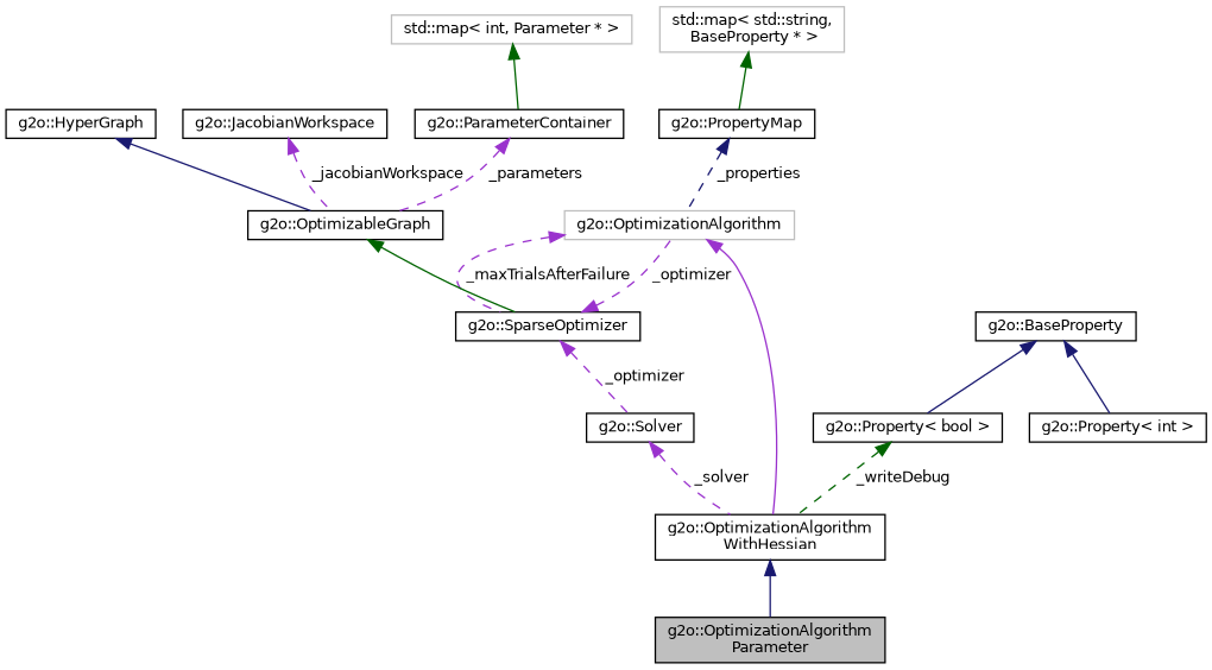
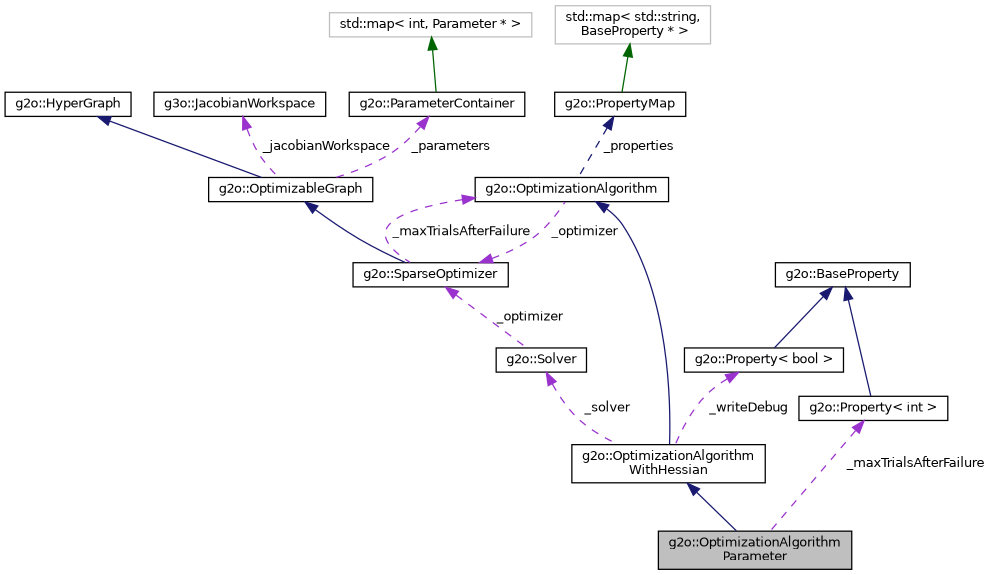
  digraph {
    node [color=black fillcolor=white fontname=Helvetica fontsize=10 shape=record style=filled]
    edge [color=darkorchid3 dir=back fontname=Helvetica fontsize=10 labelfontname=Helvetica labelfontsize=10 style=dashed]
    n1 [fillcolor=grey75 fontcolor=black height=0.2 label="g2o::OptimizationAlgorithm\lParameter" width=0.4]
    n2 [height=0.2 label="g2o::OptimizationAlgorithm\lWithHessian" width=0.4]
-   n3 [color=grey75 height=0.2 label="g2o::OptimizationAlgorithm" width=0.4]
+   n3 [height=0.2 label="g2o::OptimizationAlgorithm" width=0.4]
    n4 [height=0.2 label="g2o::SparseOptimizer" width=0.4]
    n5 [height=0.2 label="g2o::Solver" width=0.4]
    n6 [height=0.2 label="g2o::PropertyMap" width=0.4]
    n7 [color=grey75 height=0.2 label="std::map\< std::string,\l BaseProperty * \>" width=0.4]
    n8 [height=0.2 label="g2o::OptimizableGraph" width=0.4]
    n9 [height=0.2 label="g2o::HyperGraph" width=0.4]
-   n10 [height=0.2 label="g2o::JacobianWorkspace" width=0.4]
+   n10 [height=0.2 label="g3o::JacobianWorkspace" width=0.4]
    n11 [height=0.2 label="g2o::ParameterContainer" width=0.4]
    n12 [color=grey75 height=0.2 label="std::map\< int, Parameter * \>" width=0.4]
    n13 [height=0.2 label="g2o::Property\< bool \>" width=0.4]
    n14 [height=0.2 label="g2o::BaseProperty" width=0.4]
    n15 [height=0.2 label="g2o::Property\< int \>" width=0.4]
    n2 -> n1 [color=midnightblue style=solid]
-   n3 -> n2 [style=solid]
+   n3 -> n2 [color=midnightblue style=solid]
    n3 -> n4 [label=" _maxTrialsAfterFailure"]
    n4 -> n3 [label=" _optimizer"]
    n4 -> n5 [label=" _optimizer"]
    n5 -> n2 [label=" _solver"]
    n6 -> n3 [color=midnightblue label=" _properties"]
    n7 -> n6 [color=darkgreen style=solid]
-   n8 -> n4 [color=darkgreen style=solid]
+   n8 -> n4 [color=midnightblue style=solid]
    n9 -> n8 [color=midnightblue style=solid]
    n10 -> n8 [label=" _jacobianWorkspace"]
    n11 -> n8 [label=" _parameters"]
    n12 -> n11 [color=darkgreen style=solid]
-   n13 -> n2 [color=darkgreen label=" _writeDebug"]
+   n13 -> n2 [label=" _writeDebug"]
    n14 -> n13 [color=midnightblue style=solid]
    n14 -> n15 [color=midnightblue style=solid]
+   n15 -> n1 [label=" _maxTrialsAfterFailure"]
  }
